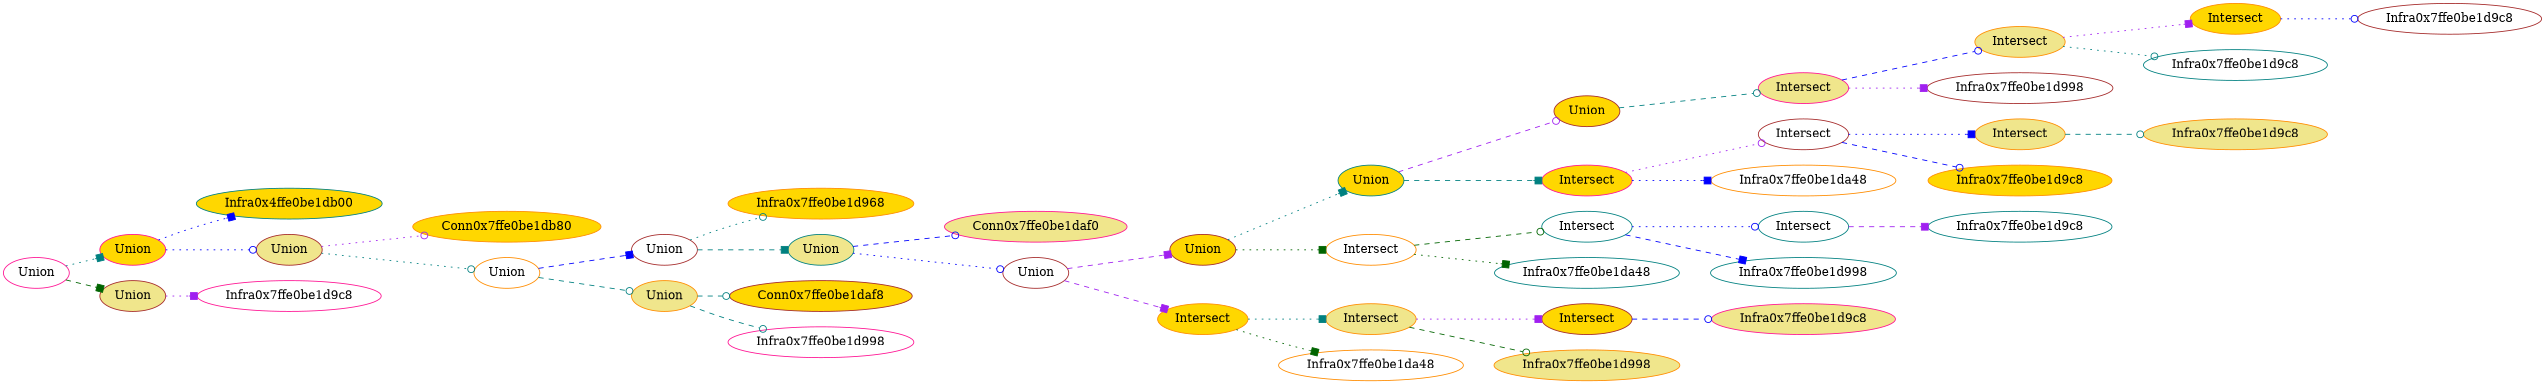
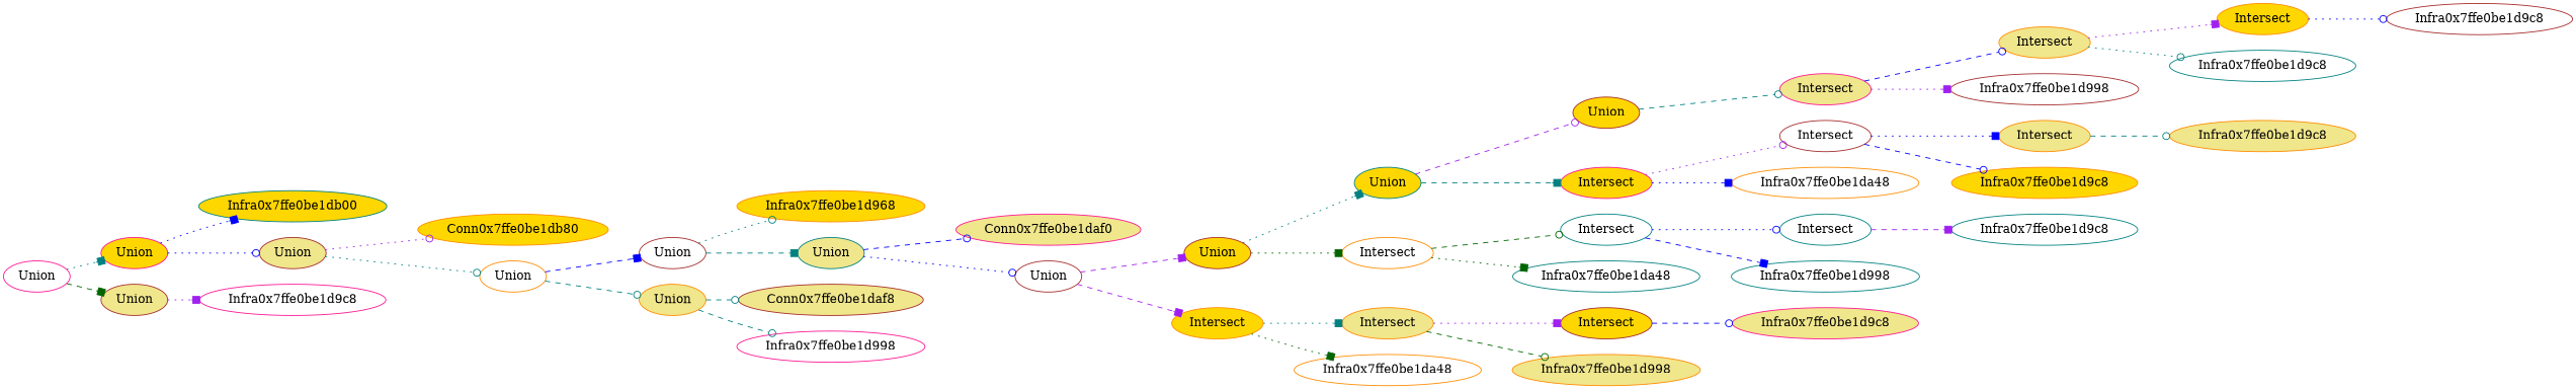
  digraph {
    rankdir=LR
    node [color=darkorange fillcolor=white style=filled]
    edge [arrowhead=box color=teal style=dotted]
    n1 [color=deeppink label=Union]
    n2 [color=deeppink fillcolor=gold label=Union]
    n3 [color=brown fillcolor=khaki label=Union]
-   n4 [color=teal fillcolor=gold label=Infra0x4ffe0be1db00]
+   n4 [color=teal fillcolor=gold label=Infra0x7ffe0be1db00]
    n5 [color=brown fillcolor=khaki label=Union]
    n6 [color=deeppink label=Infra0x7ffe0be1d9c8]
    n7 [fillcolor=gold label=Conn0x7ffe0be1db80]
    n8 [label=Union]
    n9 [color=brown label=Union]
    n10 [fillcolor=khaki label=Union]
    n11 [fillcolor=gold label=Infra0x7ffe0be1d968]
    n12 [color=teal fillcolor=khaki label=Union]
-   n13 [color=brown fillcolor=gold label=Conn0x7ffe0be1daf8]
+   n13 [color=brown fillcolor=khaki label=Conn0x7ffe0be1daf8]
    n14 [color=deeppink label=Infra0x7ffe0be1d998]
    n15 [color=deeppink fillcolor=khaki label=Conn0x7ffe0be1daf0]
    n16 [color=brown label=Union]
    n17 [color=brown fillcolor=gold label=Union]
    n18 [fillcolor=gold label=Intersect]
    n19 [color=teal fillcolor=gold label=Union]
    n20 [label=Intersect]
    n21 [fillcolor=khaki label=Intersect]
    n22 [label=Infra0x7ffe0be1da48]
    n23 [color=brown fillcolor=gold label=Union]
    n24 [color=deeppink fillcolor=gold label=Intersect]
    n25 [color=teal label=Intersect]
    n26 [color=teal label=Infra0x7ffe0be1da48]
    n27 [color=deeppink fillcolor=khaki label=Intersect]
    n28 [color=brown label=Intersect]
    n29 [label=Infra0x7ffe0be1da48]
    n30 [fillcolor=khaki label=Intersect]
    n31 [color=brown label=Infra0x7ffe0be1d998]
    n32 [fillcolor=gold label=Intersect]
    n33 [color=teal label=Infra0x7ffe0be1d9c8]
    n34 [color=brown label=Infra0x7ffe0be1d9c8]
    n35 [fillcolor=khaki label=Intersect]
    n36 [fillcolor=gold label=Infra0x7ffe0be1d9c8]
    n37 [fillcolor=khaki label=Infra0x7ffe0be1d9c8]
    n38 [color=teal label=Intersect]
    n39 [color=teal label=Infra0x7ffe0be1d998]
    n40 [color=teal label=Infra0x7ffe0be1d9c8]
    n41 [color=brown fillcolor=gold label=Intersect]
    n42 [fillcolor=khaki label=Infra0x7ffe0be1d998]
    n43 [color=deeppink fillcolor=khaki label=Infra0x7ffe0be1d9c8]
    n1 -> n2
    n1 -> n3 [color=darkgreen style=dashed]
    n2 -> n4 [color=blue]
    n2 -> n5 [arrowhead=odot color=blue]
    n3 -> n6 [color=purple]
    n5 -> n7 [arrowhead=odot color=purple]
    n5 -> n8 [arrowhead=odot]
    n8 -> n9 [color=blue style=dashed]
    n8 -> n10 [arrowhead=odot style=dashed]
    n9 -> n11 [arrowhead=odot]
    n9 -> n12 [style=dashed]
    n10 -> n13 [arrowhead=odot style=dashed]
    n10 -> n14 [arrowhead=odot style=dashed]
    n12 -> n15 [arrowhead=odot color=blue style=dashed]
    n12 -> n16 [arrowhead=odot color=blue]
    n16 -> n17 [color=purple style=dashed]
    n16 -> n18 [color=purple style=dashed]
    n17 -> n19
    n17 -> n20 [color=darkgreen]
    n18 -> n21
    n18 -> n22 [color=darkgreen]
    n19 -> n23 [arrowhead=odot color=purple style=dashed]
    n19 -> n24 [style=dashed]
    n20 -> n25 [arrowhead=odot color=darkgreen style=dashed]
    n20 -> n26 [color=darkgreen]
    n21 -> n41 [color=purple]
    n21 -> n42 [arrowhead=odot color=darkgreen style=dashed]
    n23 -> n27 [arrowhead=odot style=dashed]
    n24 -> n28 [arrowhead=odot color=purple]
    n24 -> n29 [color=blue]
    n25 -> n38 [arrowhead=odot color=blue]
    n25 -> n39 [color=blue style=dashed]
    n27 -> n30 [arrowhead=odot color=blue style=dashed]
    n27 -> n31 [color=purple]
    n28 -> n35 [color=blue]
    n28 -> n36 [arrowhead=odot color=blue style=dashed]
    n30 -> n32 [color=purple]
    n30 -> n33 [arrowhead=odot]
    n32 -> n34 [arrowhead=odot color=blue]
    n35 -> n37 [arrowhead=odot style=dashed]
    n38 -> n40 [color=purple style=dashed]
    n41 -> n43 [arrowhead=odot color=blue style=dashed]
  }
